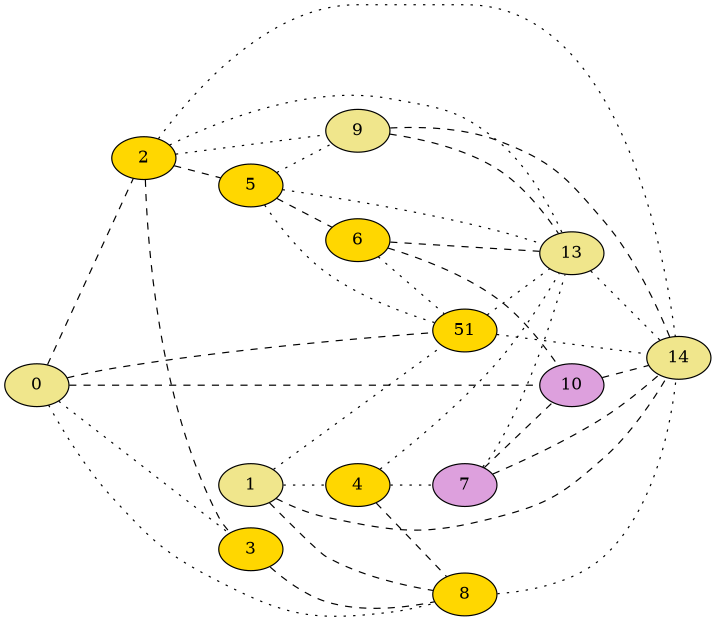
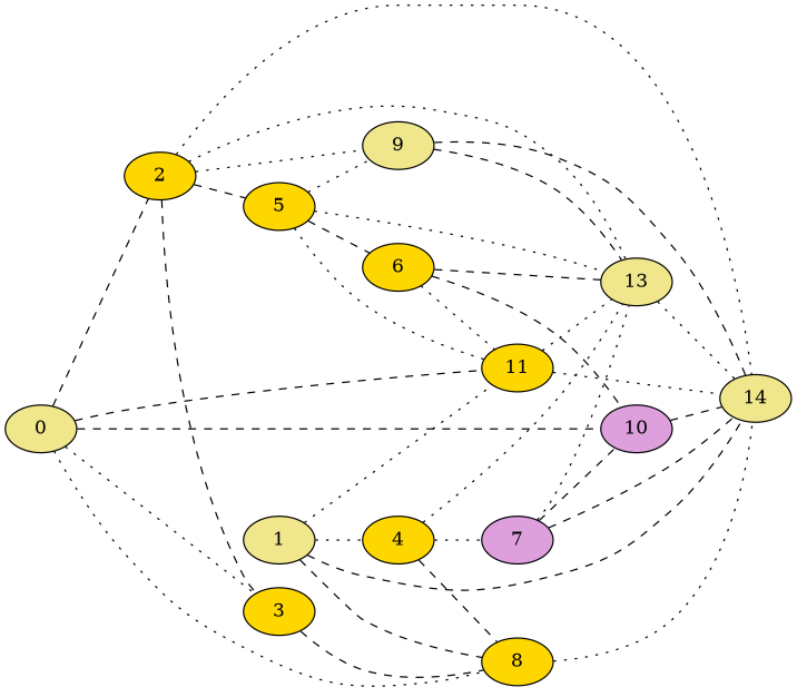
  graph {
    rankdir=LR
    node [fillcolor=gold style=filled]
    edge [style=dotted]
    0 [fillcolor=khaki]
    2
    3
    8
    10 [fillcolor=plum]
-   11 [label=51]
+   11
    14 [fillcolor=khaki]
    5
    9 [fillcolor=khaki]
    13 [fillcolor=khaki]
    6
    1 [fillcolor=khaki]
    4
    7 [fillcolor=plum]
    0 -- 2 [style=dashed]
    0 -- 3
    0 -- 8
    0 -- 10 [style=dashed]
    0 -- 11 [style=dashed]
    2 -- 3 [style=dashed]
    2 -- 14
    2 -- 5 [style=dashed]
    2 -- 9
    2 -- 13
    3 -- 8 [style=dashed]
    8 -- 14
    10 -- 14 [style=dashed]
    11 -- 14
    11 -- 13
    5 -- 11
    5 -- 9
    5 -- 13
    5 -- 6 [style=dashed]
    9 -- 14 [style=dashed]
    9 -- 13 [style=dashed]
    13 -- 14
    6 -- 10 [style=dashed]
    6 -- 11
    6 -- 13 [style=dashed]
    1 -- 8 [style=dashed]
    1 -- 11
    1 -- 14 [style=dashed]
    1 -- 4
    4 -- 8 [style=dashed]
    4 -- 13
    4 -- 7
    7 -- 10 [style=dashed]
    7 -- 14 [style=dashed]
    7 -- 13
  }
